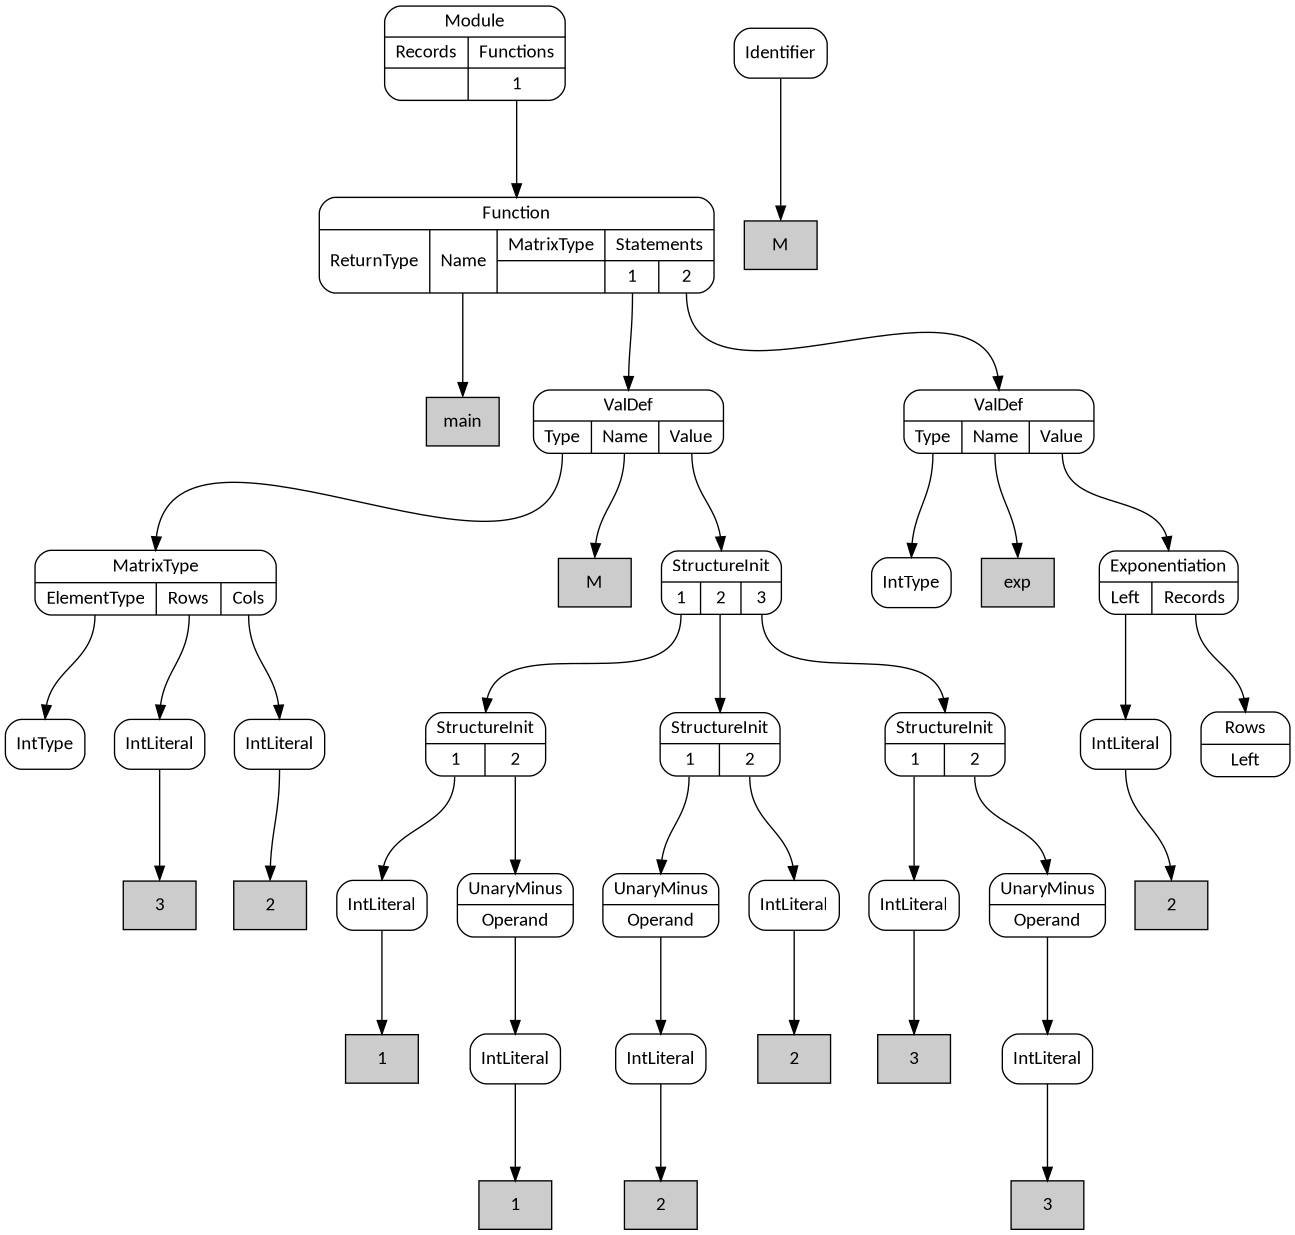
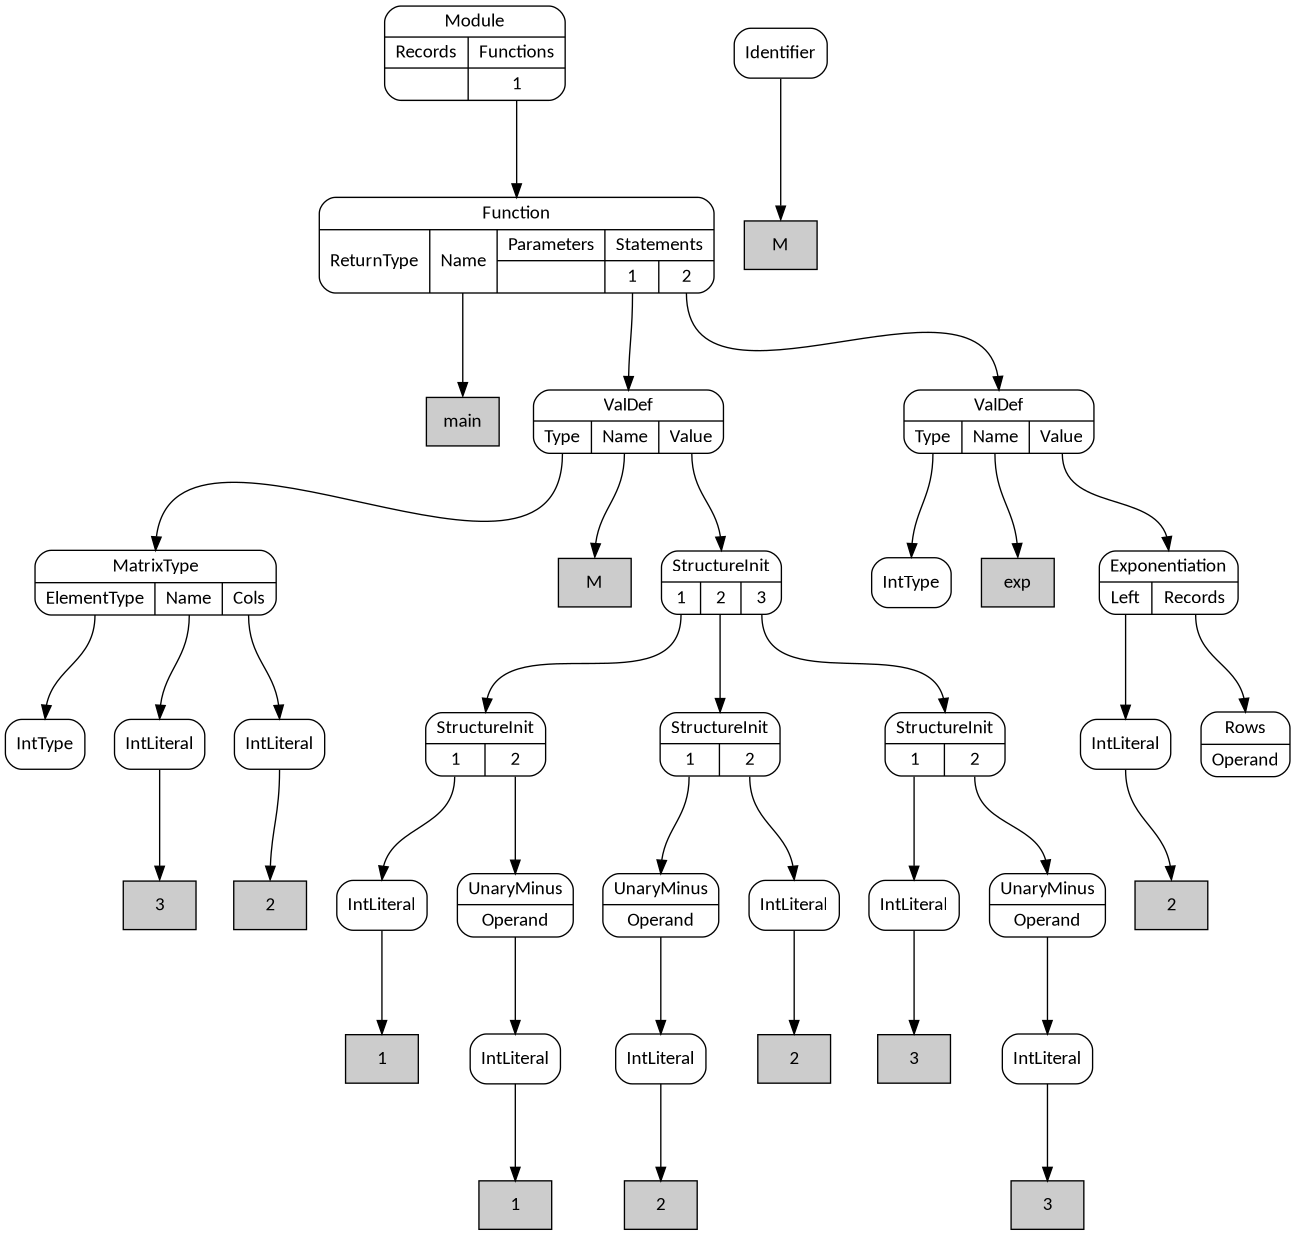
  digraph {
    nodesep=0.3
    ordering=out
    ranksep=1
    node [fillcolor=white fontname=Calibri shape=Mrecord style=filled]
    edge [headport=n tailport="p0:s"]
    n1 [fillcolor="#cccccc" label=main shape=box]
    n2 [label=IntType]
    n3 [fillcolor="#cccccc" label=3 shape=box]
    n4 [label=IntLiteral]
    n5 [fillcolor="#cccccc" label=2 shape=box]
    n6 [label=IntLiteral]
-   n7 [label="{MatrixType|{<p0>ElementType|<p1>Rows|<p2>Cols}}"]
+   n7 [label="{MatrixType|{<p0>ElementType|<p1>Name|<p2>Cols}}"]
    n8 [fillcolor="#cccccc" label=M shape=box]
    n9 [fillcolor="#cccccc" label=1 shape=box]
    n10 [label=IntLiteral]
    n11 [fillcolor="#cccccc" label=1 shape=box]
    n12 [label=IntLiteral]
    n13 [label="{UnaryMinus|{<p0>Operand}}"]
    n14 [label="{StructureInit|{<p0>1|<p1>2}}"]
    n15 [fillcolor="#cccccc" label=2 shape=box]
    n16 [label=IntLiteral]
    n17 [label="{UnaryMinus|{<p0>Operand}}"]
    n18 [fillcolor="#cccccc" label=2 shape=box]
    n19 [label=IntLiteral]
    n20 [label="{StructureInit|{<p0>1|<p1>2}}"]
    n21 [fillcolor="#cccccc" label=3 shape=box]
    n22 [label=IntLiteral]
    n23 [fillcolor="#cccccc" label=3 shape=box]
    n24 [label=IntLiteral]
    n25 [label="{UnaryMinus|{<p0>Operand}}"]
    n26 [label="{StructureInit|{<p0>1|<p1>2}}"]
    n27 [label="{StructureInit|{<p0>1|<p1>2|<p2>3}}"]
    n28 [label="{ValDef|{<p0>Type|<p1>Name|<p2>Value}}"]
    n29 [label=IntType]
    n30 [fillcolor="#cccccc" label=exp shape=box]
    n31 [fillcolor="#cccccc" label=2 shape=box]
    n32 [label=IntLiteral]
    n33 [fillcolor="#cccccc" label=M shape=box]
    n34 [label=Identifier]
-   n35 [label="{Rows|{<p0>Left}}"]
+   n35 [label="{Rows|{<p0>Operand}}"]
    n36 [label="{Exponentiation|{<p0>Left|<p1>Records}}"]
    n37 [label="{ValDef|{<p0>Type|<p1>Name|<p2>Value}}"]
-   n38 [label="{Function|{<p0>ReturnType|<p1>Name|{MatrixType|{}}|{Statements|{<p3_0>1|<p3_1>2}}}}"]
+   n38 [label="{Function|{<p0>ReturnType|<p1>Name|{Parameters|{}}|{Statements|{<p3_0>1|<p3_1>2}}}}"]
    n39 [label="{Module|{{Records|{}}|{Functions|{<p1_0>1}}}}"]
    n4 -> n3 [tailport=s]
    n6 -> n5 [tailport=s]
    n7 -> n2
    n7 -> n4 [tailport="p1:s"]
    n7 -> n6 [tailport="p2:s"]
    n10 -> n9 [tailport=s]
    n12 -> n11 [tailport=s]
    n13 -> n12
    n14 -> n10
    n14 -> n13 [tailport="p1:s"]
    n16 -> n15 [tailport=s]
    n17 -> n16
    n19 -> n18 [tailport=s]
    n20 -> n17
    n20 -> n19 [tailport="p1:s"]
    n22 -> n21 [tailport=s]
    n24 -> n23 [tailport=s]
    n25 -> n24
    n26 -> n22
    n26 -> n25 [tailport="p1:s"]
    n27 -> n14
    n27 -> n20 [tailport="p1:s"]
    n27 -> n26 [tailport="p2:s"]
    n28 -> n7
    n28 -> n8 [tailport="p1:s"]
    n28 -> n27 [tailport="p2:s"]
    n32 -> n31 [tailport=s]
    n34 -> n33 [tailport=s]
    n36 -> n32
    n36 -> n35 [tailport="p1:s"]
    n37 -> n29
    n37 -> n30 [tailport="p1:s"]
    n37 -> n36 [tailport="p2:s"]
    n38 -> n1 [tailport="p1:s"]
    n38 -> n28 [tailport="p3_0:s"]
    n38 -> n37 [tailport="p3_1:s"]
    n39 -> n38 [tailport="p1_0:s"]
  }
